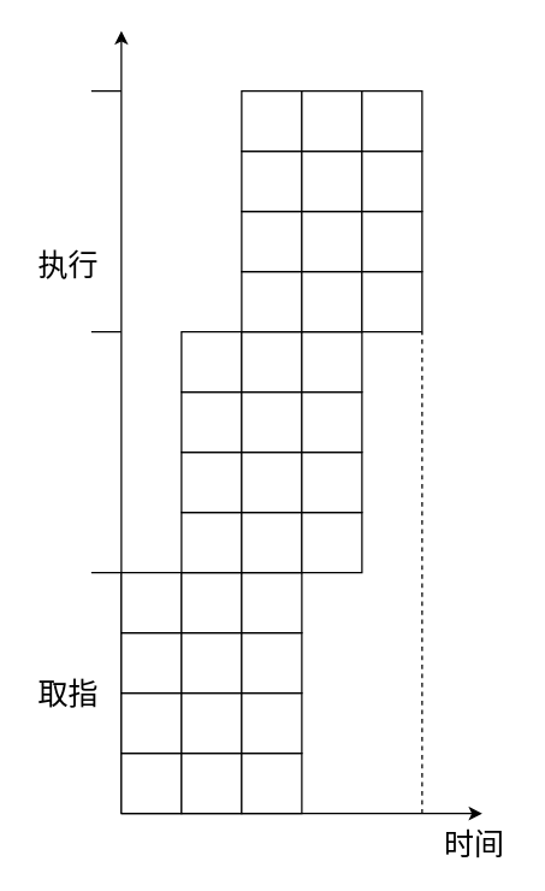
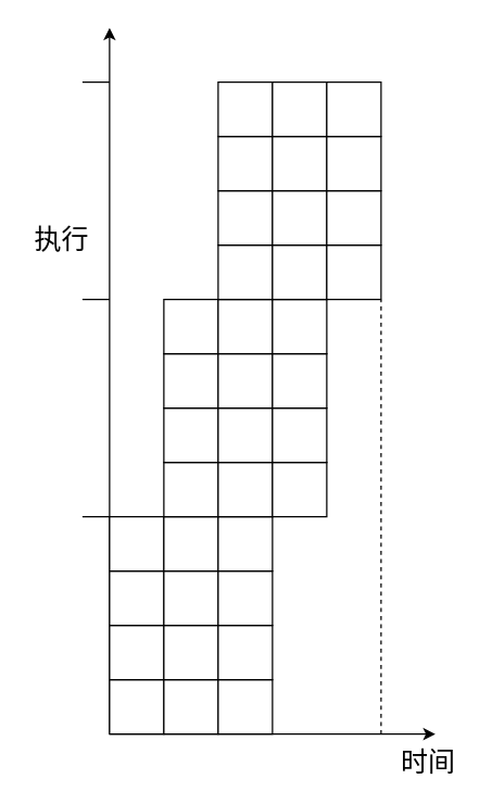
  <mxCell id="0" />
  <mxCell id="1" parent="0" />
  <mxCell id="2" value="" style="endArrow=classic;html=1;" edge="1" parent="1"><mxGeometry width="50" height="50" relative="1" as="geometry"><mxPoint x="80" y="540" as="sourcePoint" /><mxPoint x="320" y="540" as="targetPoint" /></mxGeometry></mxCell>
  <mxCell id="3" value="" style="endArrow=classic;html=1;" edge="1" parent="1"><mxGeometry width="50" height="50" relative="1" as="geometry"><mxPoint x="80" y="540" as="sourcePoint" /><mxPoint x="80" y="20" as="targetPoint" /></mxGeometry></mxCell>
- <mxCell id="4" value="取指" style="text;html=1;strokeColor=none;fillColor=none;align=center;verticalAlign=middle;whiteSpace=wrap;rounded=0;fontSize=20;" vertex="1" parent="1"><mxGeometry x="20" y="450" width="50" height="20" as="geometry" /></mxCell>
  <mxCell id="5" value="执行" style="text;html=1;strokeColor=none;fillColor=none;align=center;verticalAlign=middle;whiteSpace=wrap;rounded=0;fontSize=20;" vertex="1" parent="1"><mxGeometry x="20" y="165" width="50" height="20" as="geometry" /></mxCell>
  <mxCell id="6" value="" style="endArrow=none;html=1;" edge="1" parent="1"><mxGeometry width="50" height="50" relative="1" as="geometry"><mxPoint x="60" y="380" as="sourcePoint" /><mxPoint x="80" y="380" as="targetPoint" /></mxGeometry></mxCell>
  <mxCell id="7" value="" style="endArrow=none;html=1;" edge="1" parent="1"><mxGeometry width="50" height="50" relative="1" as="geometry"><mxPoint x="60" y="220" as="sourcePoint" /><mxPoint x="80" y="220" as="targetPoint" /></mxGeometry></mxCell>
  <mxCell id="8" value="" style="endArrow=none;html=1;" edge="1" parent="1"><mxGeometry width="50" height="50" relative="1" as="geometry"><mxPoint x="60" y="60" as="sourcePoint" /><mxPoint x="80" y="60" as="targetPoint" /></mxGeometry></mxCell>
  <mxCell id="9" value="" style="rounded=0;whiteSpace=wrap;html=1;" vertex="1" parent="1"><mxGeometry x="80" y="500" width="40" height="40" as="geometry" /></mxCell>
  <mxCell id="10" value="" style="rounded=0;whiteSpace=wrap;html=1;" vertex="1" parent="1"><mxGeometry x="80" y="460" width="40" height="40" as="geometry" /></mxCell>
  <mxCell id="11" value="" style="rounded=0;whiteSpace=wrap;html=1;" vertex="1" parent="1"><mxGeometry x="80" y="420" width="40" height="40" as="geometry" /></mxCell>
  <mxCell id="12" value="" style="rounded=0;whiteSpace=wrap;html=1;" vertex="1" parent="1"><mxGeometry x="80" y="380" width="40" height="40" as="geometry" /></mxCell>
  <mxCell id="13" value="" style="rounded=0;whiteSpace=wrap;html=1;" vertex="1" parent="1"><mxGeometry x="120" y="500" width="40" height="40" as="geometry" /></mxCell>
  <mxCell id="14" value="" style="rounded=0;whiteSpace=wrap;html=1;" vertex="1" parent="1"><mxGeometry x="120" y="460" width="40" height="40" as="geometry" /></mxCell>
  <mxCell id="15" value="" style="rounded=0;whiteSpace=wrap;html=1;" vertex="1" parent="1"><mxGeometry x="120" y="420" width="40" height="40" as="geometry" /></mxCell>
  <mxCell id="16" value="" style="rounded=0;whiteSpace=wrap;html=1;" vertex="1" parent="1"><mxGeometry x="120" y="380" width="40" height="40" as="geometry" /></mxCell>
  <mxCell id="17" value="" style="rounded=0;whiteSpace=wrap;html=1;" vertex="1" parent="1"><mxGeometry x="160" y="500" width="40" height="40" as="geometry" /></mxCell>
  <mxCell id="18" value="" style="rounded=0;whiteSpace=wrap;html=1;" vertex="1" parent="1"><mxGeometry x="160" y="460" width="40" height="40" as="geometry" /></mxCell>
  <mxCell id="19" value="" style="rounded=0;whiteSpace=wrap;html=1;" vertex="1" parent="1"><mxGeometry x="160" y="420" width="40" height="40" as="geometry" /></mxCell>
  <mxCell id="20" value="" style="rounded=0;whiteSpace=wrap;html=1;" vertex="1" parent="1"><mxGeometry x="160" y="380" width="40" height="40" as="geometry" /></mxCell>
  <mxCell id="21" value="" style="rounded=0;whiteSpace=wrap;html=1;" vertex="1" parent="1"><mxGeometry x="120" y="340" width="40" height="40" as="geometry" /></mxCell>
  <mxCell id="22" value="" style="rounded=0;whiteSpace=wrap;html=1;" vertex="1" parent="1"><mxGeometry x="120" y="300" width="40" height="40" as="geometry" /></mxCell>
  <mxCell id="23" value="" style="rounded=0;whiteSpace=wrap;html=1;" vertex="1" parent="1"><mxGeometry x="120" y="260" width="40" height="40" as="geometry" /></mxCell>
  <mxCell id="24" value="" style="rounded=0;whiteSpace=wrap;html=1;" vertex="1" parent="1"><mxGeometry x="120" y="220" width="40" height="40" as="geometry" /></mxCell>
  <mxCell id="25" value="" style="rounded=0;whiteSpace=wrap;html=1;" vertex="1" parent="1"><mxGeometry x="160" y="340" width="40" height="40" as="geometry" /></mxCell>
  <mxCell id="26" value="" style="rounded=0;whiteSpace=wrap;html=1;" vertex="1" parent="1"><mxGeometry x="160" y="300" width="40" height="40" as="geometry" /></mxCell>
  <mxCell id="27" value="" style="rounded=0;whiteSpace=wrap;html=1;" vertex="1" parent="1"><mxGeometry x="160" y="260" width="40" height="40" as="geometry" /></mxCell>
  <mxCell id="28" value="" style="rounded=0;whiteSpace=wrap;html=1;" vertex="1" parent="1"><mxGeometry x="160" y="220" width="40" height="40" as="geometry" /></mxCell>
  <mxCell id="29" value="" style="rounded=0;whiteSpace=wrap;html=1;" vertex="1" parent="1"><mxGeometry x="200" y="340" width="40" height="40" as="geometry" /></mxCell>
  <mxCell id="30" value="" style="rounded=0;whiteSpace=wrap;html=1;" vertex="1" parent="1"><mxGeometry x="200" y="300" width="40" height="40" as="geometry" /></mxCell>
  <mxCell id="31" value="" style="rounded=0;whiteSpace=wrap;html=1;" vertex="1" parent="1"><mxGeometry x="200" y="260" width="40" height="40" as="geometry" /></mxCell>
  <mxCell id="32" value="" style="rounded=0;whiteSpace=wrap;html=1;" vertex="1" parent="1"><mxGeometry x="200" y="220" width="40" height="40" as="geometry" /></mxCell>
  <mxCell id="33" value="" style="rounded=0;whiteSpace=wrap;html=1;" vertex="1" parent="1"><mxGeometry x="160" y="180" width="40" height="40" as="geometry" /></mxCell>
  <mxCell id="34" value="" style="rounded=0;whiteSpace=wrap;html=1;" vertex="1" parent="1"><mxGeometry x="160" y="140" width="40" height="40" as="geometry" /></mxCell>
  <mxCell id="35" value="" style="rounded=0;whiteSpace=wrap;html=1;" vertex="1" parent="1"><mxGeometry x="160" y="100" width="40" height="40" as="geometry" /></mxCell>
  <mxCell id="36" value="" style="rounded=0;whiteSpace=wrap;html=1;" vertex="1" parent="1"><mxGeometry x="160" y="60" width="40" height="40" as="geometry" /></mxCell>
  <mxCell id="37" value="" style="rounded=0;whiteSpace=wrap;html=1;" vertex="1" parent="1"><mxGeometry x="200" y="180" width="40" height="40" as="geometry" /></mxCell>
  <mxCell id="38" value="" style="rounded=0;whiteSpace=wrap;html=1;" vertex="1" parent="1"><mxGeometry x="200" y="140" width="40" height="40" as="geometry" /></mxCell>
  <mxCell id="39" value="" style="rounded=0;whiteSpace=wrap;html=1;" vertex="1" parent="1"><mxGeometry x="200" y="100" width="40" height="40" as="geometry" /></mxCell>
  <mxCell id="40" value="" style="rounded=0;whiteSpace=wrap;html=1;" vertex="1" parent="1"><mxGeometry x="200" y="60" width="40" height="40" as="geometry" /></mxCell>
  <mxCell id="41" value="" style="rounded=0;whiteSpace=wrap;html=1;" vertex="1" parent="1"><mxGeometry x="240" y="180" width="40" height="40" as="geometry" /></mxCell>
  <mxCell id="42" value="" style="rounded=0;whiteSpace=wrap;html=1;" vertex="1" parent="1"><mxGeometry x="240" y="140" width="40" height="40" as="geometry" /></mxCell>
  <mxCell id="43" value="" style="rounded=0;whiteSpace=wrap;html=1;" vertex="1" parent="1"><mxGeometry x="240" y="100" width="40" height="40" as="geometry" /></mxCell>
  <mxCell id="44" value="" style="rounded=0;whiteSpace=wrap;html=1;" vertex="1" parent="1"><mxGeometry x="240" y="60" width="40" height="40" as="geometry" /></mxCell>
  <mxCell id="45" value="" style="endArrow=none;html=1;fontSize=20;entryX=1;entryY=1;entryDx=0;entryDy=0;dashed=1;" edge="1" parent="1" target="41"><mxGeometry width="50" height="50" relative="1" as="geometry"><mxPoint x="280" y="540" as="sourcePoint" /><mxPoint x="580" y="120" as="targetPoint" /></mxGeometry></mxCell>
  <mxCell id="46" value="时间" style="text;html=1;strokeColor=none;fillColor=none;align=center;verticalAlign=middle;whiteSpace=wrap;rounded=0;fontSize=20;" vertex="1" parent="1"><mxGeometry x="290" y="550" width="50" height="20" as="geometry" /></mxCell>
